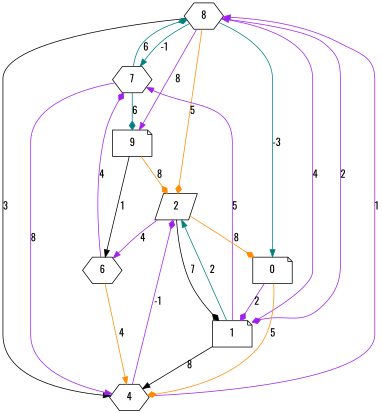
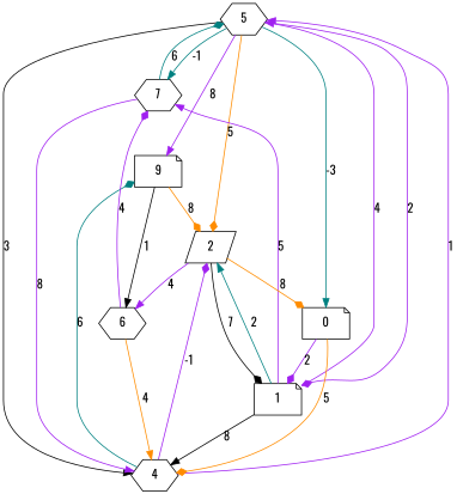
  digraph {
    fontname=Oswald
    node [fontname=Oswald shape=hexagon]
    edge [arrowhead=normal color=purple fontname=Oswald]
-   5 [label=8]
+   5
    7
    4
    1 [shape=note]
    0 [shape=note]
    2 [shape=parallelogram]
    n7 [label=9 shape=note]
    6
    5 -> 7 [color=teal label=-1]
    5 -> 4 [color=black label=3]
    5 -> 1 [arrowhead=diamond label=2]
    5 -> 0 [color=teal label=-3]
    5 -> 2 [arrowhead=diamond color=darkorange label=5]
    5 -> n7 [label=8]
    7 -> 5 [arrowhead=diamond color=teal label=6]
    7 -> 4 [label=8]
    4 -> 5 [label=1]
    4 -> 2 [arrowhead=diamond label=-1]
-   7 -> n7 [arrowhead=diamond color=teal label=6]
+   4 -> n7 [arrowhead=diamond color=teal label=6]
    1 -> 5 [label=4]
    1 -> 7 [label=5]
    1 -> 4 [color=black label=8]
    1 -> 2 [color=teal label=2]
    0 -> 4 [arrowhead=diamond color=darkorange label=5]
    0 -> 1 [arrowhead=diamond label=2]
    2 -> 1 [arrowhead=diamond color=black label=7]
    2 -> 0 [arrowhead=diamond color=darkorange label=8]
    2 -> 6 [label=4]
    n7 -> 2 [arrowhead=diamond color=darkorange label=8]
    n7 -> 6 [color=black label=1]
    6 -> 7 [arrowhead=diamond label=4]
    6 -> 4 [color=darkorange label=4]
  }
